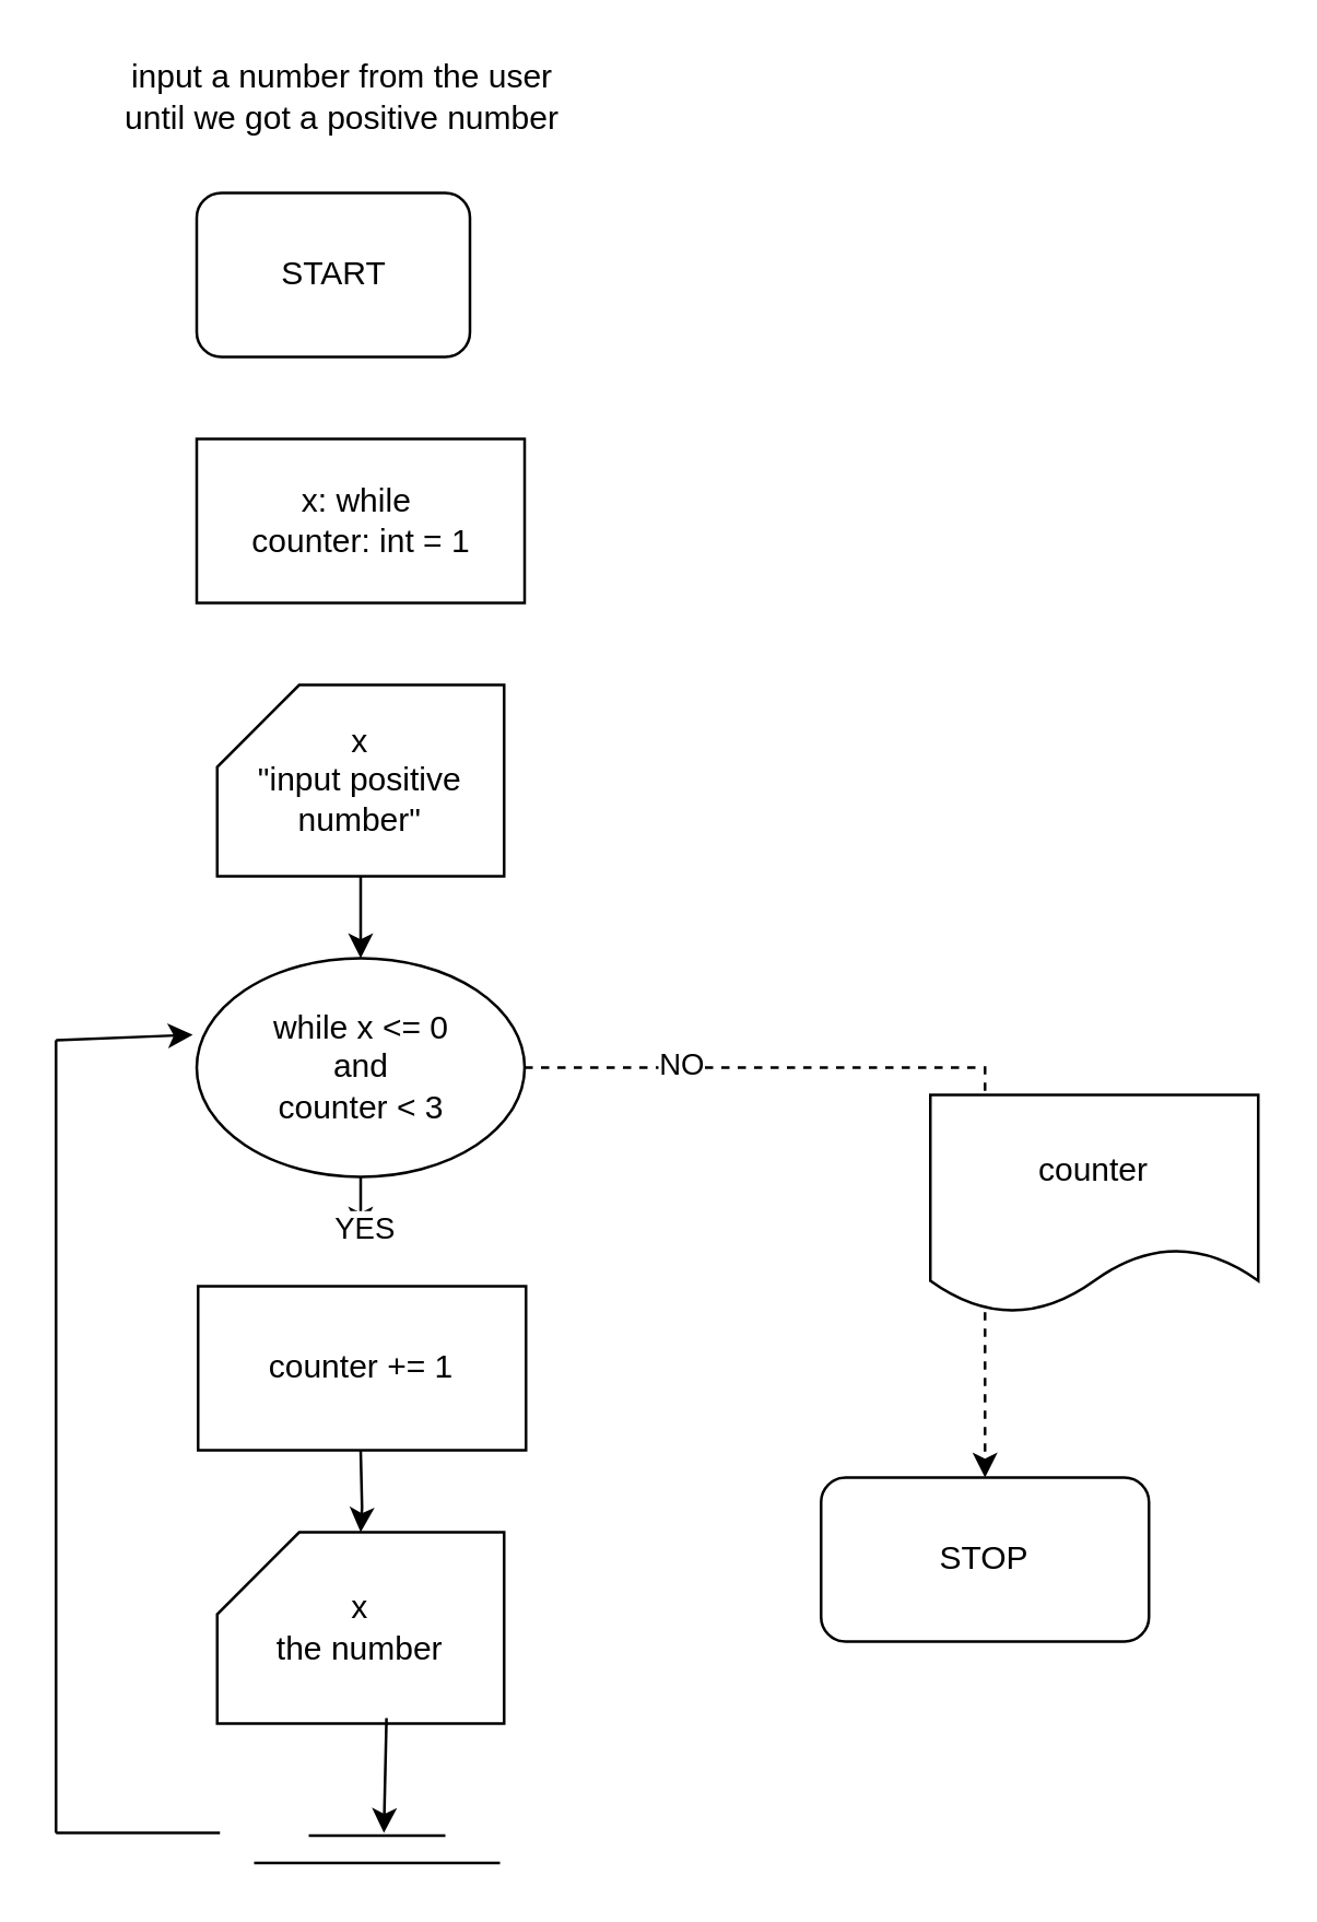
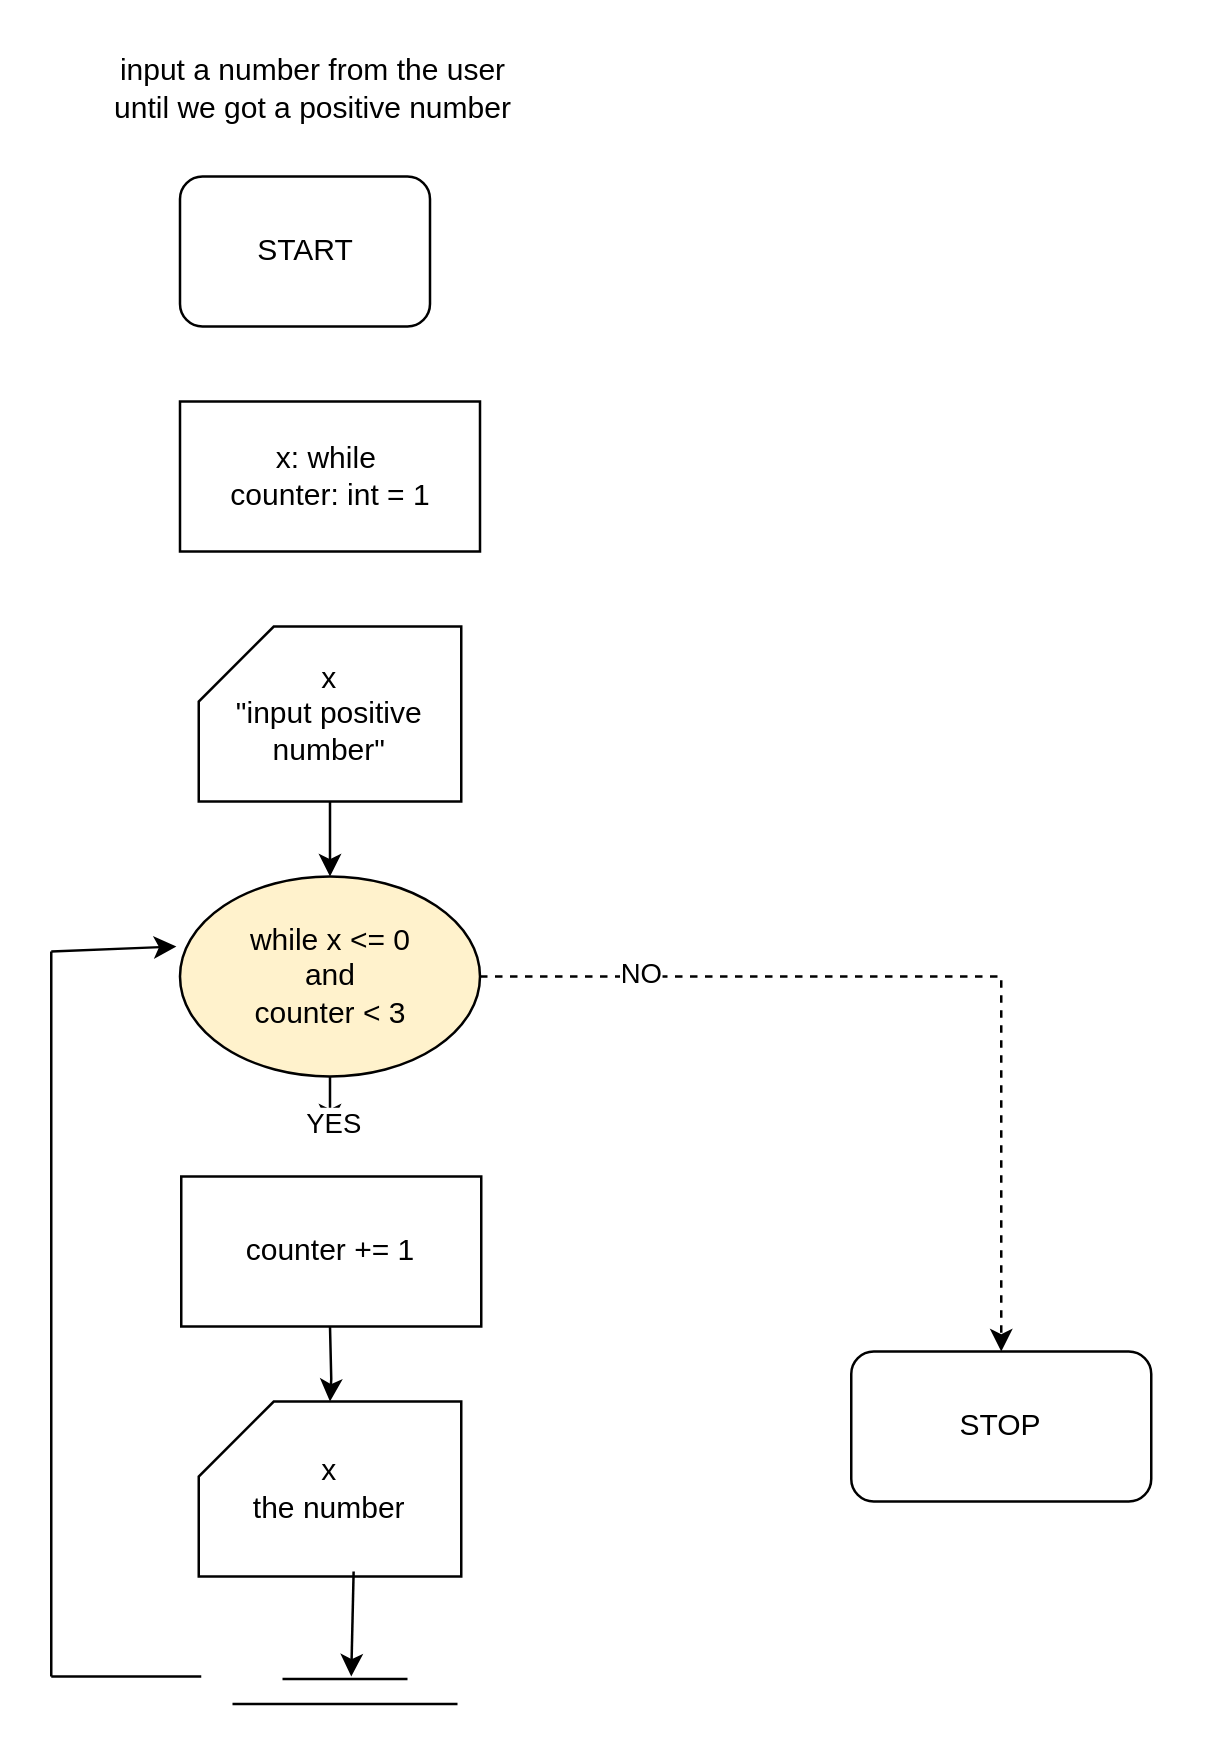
  <mxCell id="0" />
  <mxCell id="1" parent="0" />
  <mxCell id="2" value="input a number from the user until we got a positive number" style="text;html=1;align=center;verticalAlign=middle;whiteSpace=wrap;rounded=0;" parent="1" vertex="1"><mxGeometry x="40" y="20" width="170" height="30" as="geometry" /></mxCell>
  <mxCell id="3" value="START" style="rounded=1;whiteSpace=wrap;html=1;" parent="1" vertex="1"><mxGeometry x="71.5" y="70" width="100" height="60" as="geometry" /></mxCell>
- <mxCell id="4" value="STOP" style="rounded=1;whiteSpace=wrap;html=1;" parent="1" vertex="1"><mxGeometry x="300" y="540" width="120" height="60" as="geometry" /></mxCell>
+ <mxCell id="4" value="STOP" style="rounded=1;whiteSpace=wrap;html=1;" parent="1" vertex="1"><mxGeometry x="340" y="540" width="120" height="60" as="geometry" /></mxCell>
  <mxCell id="5" value="x: while&amp;nbsp;&lt;div&gt;counter: int = 1&lt;/div&gt;" style="rounded=0;whiteSpace=wrap;html=1;" parent="1" vertex="1"><mxGeometry x="71.5" y="160" width="120" height="60" as="geometry" /></mxCell>
  <mxCell id="6" value="" style="edgeStyle=orthogonalEdgeStyle;rounded=0;orthogonalLoop=1;jettySize=auto;html=1;" parent="1" source="7" target="12" edge="1"><mxGeometry relative="1" as="geometry" /></mxCell>
  <mxCell id="7" value="x&lt;br&gt;&quot;input positive number&quot;" style="shape=card;whiteSpace=wrap;html=1;" parent="1" vertex="1"><mxGeometry x="79" y="250" width="105" height="70" as="geometry" /></mxCell>
  <mxCell id="8" value="" style="edgeStyle=orthogonalEdgeStyle;rounded=0;orthogonalLoop=1;jettySize=auto;html=1;" parent="1" source="12" edge="1"><mxGeometry relative="1" as="geometry"><mxPoint x="131.5" y="450" as="targetPoint" /></mxGeometry></mxCell>
  <mxCell id="9" value="YES" style="edgeLabel;html=1;align=center;verticalAlign=middle;resizable=0;points=[];" parent="8" vertex="1" connectable="0"><mxGeometry x="0.733" y="1" relative="1" as="geometry"><mxPoint as="offset" /></mxGeometry></mxCell>
  <mxCell id="10" style="edgeStyle=orthogonalEdgeStyle;rounded=0;orthogonalLoop=1;jettySize=auto;html=1;entryX=0.5;entryY=0;entryDx=0;entryDy=0;dashed=1;" parent="1" source="12" target="4" edge="1"><mxGeometry relative="1" as="geometry" /></mxCell>
  <mxCell id="11" value="NO" style="edgeLabel;html=1;align=center;verticalAlign=middle;resizable=0;points=[];" parent="10" vertex="1" connectable="0"><mxGeometry x="-0.646" y="2" relative="1" as="geometry"><mxPoint x="1" as="offset" /></mxGeometry></mxCell>
- <mxCell id="12" value="while x &amp;lt;= 0&lt;div&gt;and&lt;/div&gt;&lt;div&gt;counter &amp;lt; 3&lt;/div&gt;" style="ellipse;whiteSpace=wrap;html=1;" parent="1" vertex="1"><mxGeometry x="71.5" y="350" width="120" height="80" as="geometry" /></mxCell>
+ <mxCell id="12" value="while x &amp;lt;= 0&lt;div&gt;and&lt;/div&gt;&lt;div&gt;counter &amp;lt; 3&lt;/div&gt;" style="ellipse;whiteSpace=wrap;html=1;fillColor=#fff2cc;" parent="1" vertex="1"><mxGeometry x="71.5" y="350" width="120" height="80" as="geometry" /></mxCell>
  <mxCell id="13" value="x&lt;br&gt;the number" style="shape=card;whiteSpace=wrap;html=1;" parent="1" vertex="1"><mxGeometry x="79" y="560" width="105" height="70" as="geometry" /></mxCell>
  <mxCell id="14" value="" style="edgeStyle=orthogonalEdgeStyle;rounded=0;orthogonalLoop=1;jettySize=auto;html=1;" parent="1" target="13" edge="1"><mxGeometry relative="1" as="geometry"><mxPoint x="131.5" y="530" as="sourcePoint" /></mxGeometry></mxCell>
  <mxCell id="15" value="" style="endArrow=none;html=1;rounded=0;" parent="1" edge="1"><mxGeometry width="50" height="50" relative="1" as="geometry"><mxPoint x="112.5" y="671" as="sourcePoint" /><mxPoint x="162.5" y="671" as="targetPoint" /><Array as="points" /></mxGeometry></mxCell>
  <mxCell id="16" value="" style="endArrow=none;html=1;rounded=0;" parent="1" edge="1"><mxGeometry width="50" height="50" relative="1" as="geometry"><mxPoint x="92.5" y="681" as="sourcePoint" /><mxPoint x="182.5" y="681" as="targetPoint" /><Array as="points" /></mxGeometry></mxCell>
  <mxCell id="17" value="" style="endArrow=classic;html=1;rounded=0;exitX=0.59;exitY=0.971;exitDx=0;exitDy=0;exitPerimeter=0;" parent="1" source="13" edge="1"><mxGeometry width="50" height="50" relative="1" as="geometry"><mxPoint x="330" y="380" as="sourcePoint" /><mxPoint x="140" y="670" as="targetPoint" /></mxGeometry></mxCell>
  <mxCell id="18" value="" style="endArrow=classic;html=1;rounded=0;entryX=-0.012;entryY=0.35;entryDx=0;entryDy=0;entryPerimeter=0;" parent="1" target="12" edge="1"><mxGeometry width="50" height="50" relative="1" as="geometry"><mxPoint x="20" y="380" as="sourcePoint" /><mxPoint x="380" y="330" as="targetPoint" /></mxGeometry></mxCell>
  <mxCell id="19" value="" style="endArrow=none;html=1;rounded=0;" parent="1" edge="1"><mxGeometry width="50" height="50" relative="1" as="geometry"><mxPoint x="20" y="670" as="sourcePoint" /><mxPoint x="20" y="380" as="targetPoint" /></mxGeometry></mxCell>
  <mxCell id="20" value="" style="endArrow=none;html=1;rounded=0;" parent="1" edge="1"><mxGeometry width="50" height="50" relative="1" as="geometry"><mxPoint x="20" y="670" as="sourcePoint" /><mxPoint x="80" y="670" as="targetPoint" /></mxGeometry></mxCell>
  <mxCell id="21" value="counter += 1" style="rounded=0;whiteSpace=wrap;html=1;" vertex="1" parent="1"><mxGeometry x="72" y="470" width="120" height="60" as="geometry" /></mxCell>
- <mxCell id="22" value="counter" style="shape=document;whiteSpace=wrap;html=1;boundedLbl=1;" vertex="1" parent="1"><mxGeometry x="340" y="400" width="120" height="80" as="geometry" /></mxCell>
